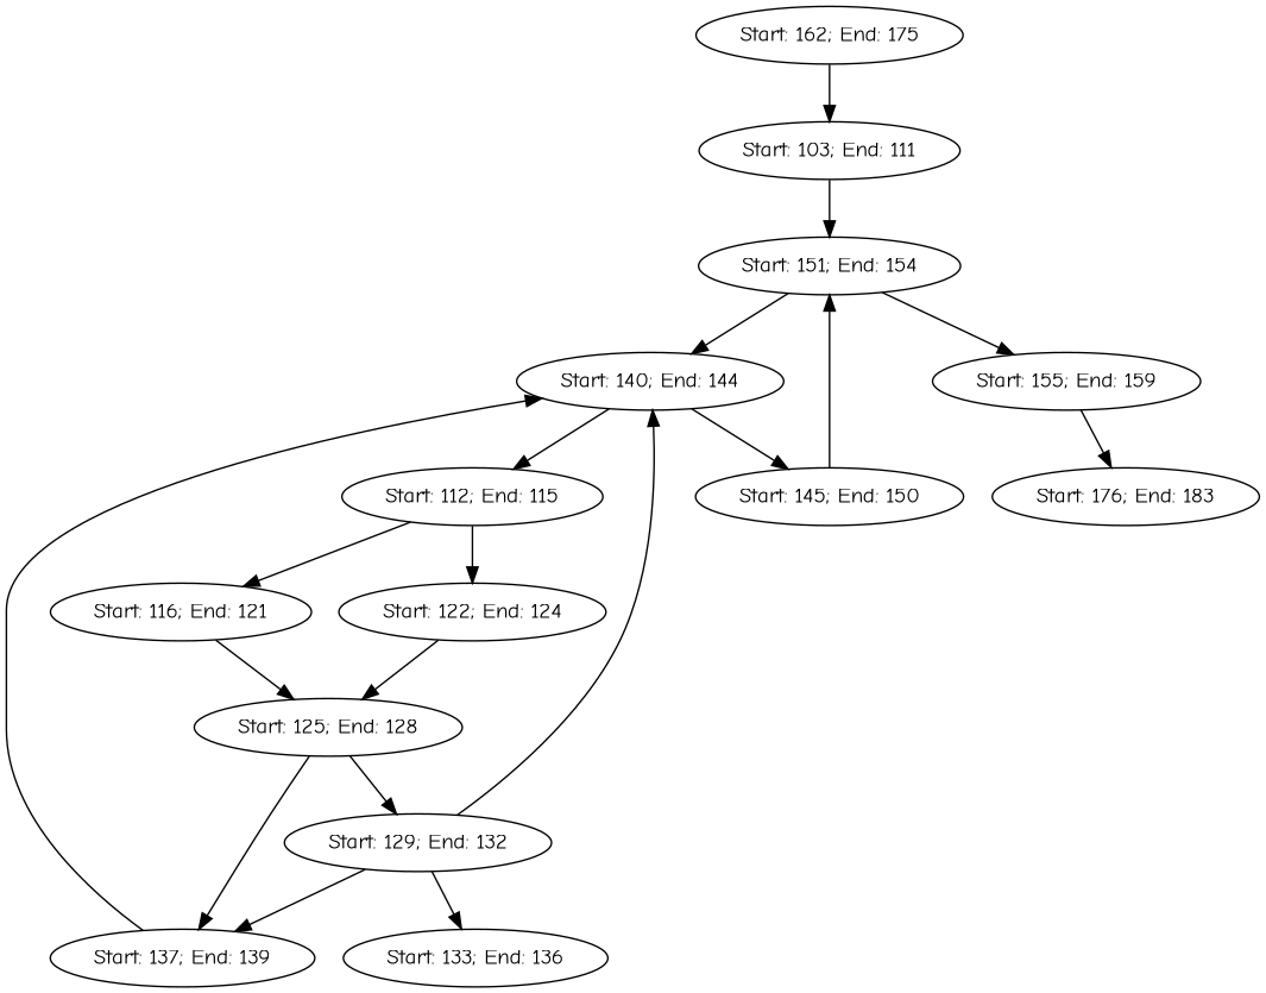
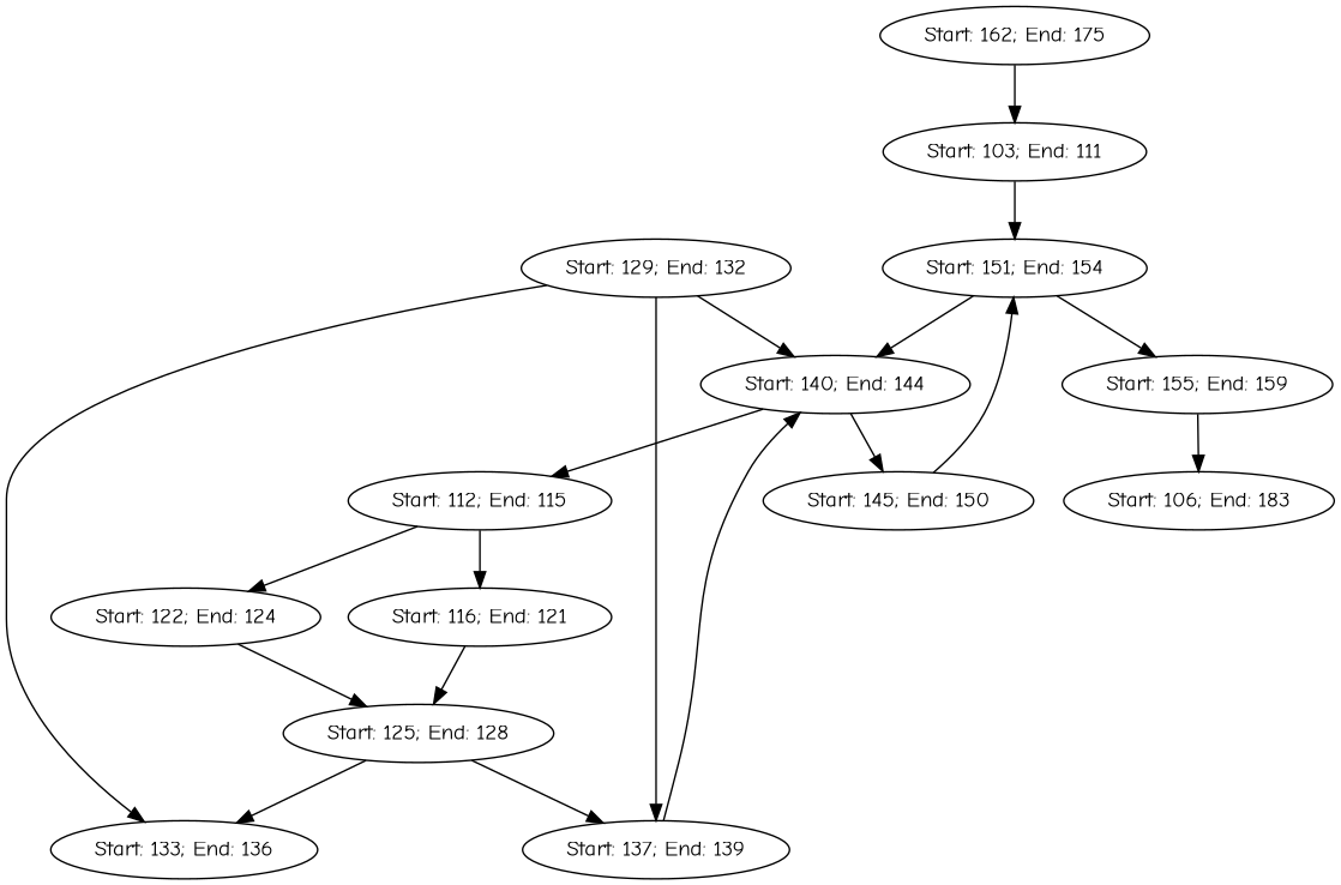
  strict digraph {
    fontname="Comic Neue"
    node [fontname="Comic Neue"]
    edge [fontname="Comic Neue"]
    n1 [block="Basic Block starting at line 162 with 14 instructions" label="Start: 162; End: 175"]
    n2 [block="Basic Block starting at line 103 with 9 instructions" label="Start: 103; End: 111"]
    n3 [block="Basic Block starting at line 151 with 4 instructions" label="Start: 151; End: 154"]
    n4 [block="Basic Block starting at line 140 with 5 instructions" label="Start: 140; End: 144"]
    n5 [block="Basic Block starting at line 155 with 5 instructions" label="Start: 155; End: 159"]
-   n6 [block="Basic Block starting at line 176 with 8 instructions" label="Start: 176; End: 183"]
+   n6 [block="Basic Block starting at line 176 with 8 instructions" label="Start: 106; End: 183"]
    n7 [block="Basic Block starting at line 112 with 4 instructions" label="Start: 112; End: 115"]
    n8 [block="Basic Block starting at line 145 with 6 instructions" label="Start: 145; End: 150"]
    n9 [block="Basic Block starting at line 116 with 6 instructions" label="Start: 116; End: 121"]
    n10 [block="Basic Block starting at line 122 with 3 instructions" label="Start: 122; End: 124"]
    n11 [block="Basic Block starting at line 125 with 4 instructions" label="Start: 125; End: 128"]
    n12 [block="Basic Block starting at line 129 with 4 instructions" label="Start: 129; End: 132"]
    n13 [block="Basic Block starting at line 137 with 3 instructions" label="Start: 137; End: 139"]
    n14 [block="Basic Block starting at line 133 with 4 instructions" label="Start: 133; End: 136"]
    n1 -> n2
    n2 -> n3
    n3 -> n4
    n3 -> n5
    n4 -> n7
    n4 -> n8
    n5 -> n6
    n7 -> n9
    n7 -> n10
    n8 -> n3
    n9 -> n11
    n10 -> n11
-   n11 -> n12
+   n11 -> n14
    n11 -> n13
    n12 -> n4
    n12 -> n13
    n12 -> n14
    n13 -> n4
  }
